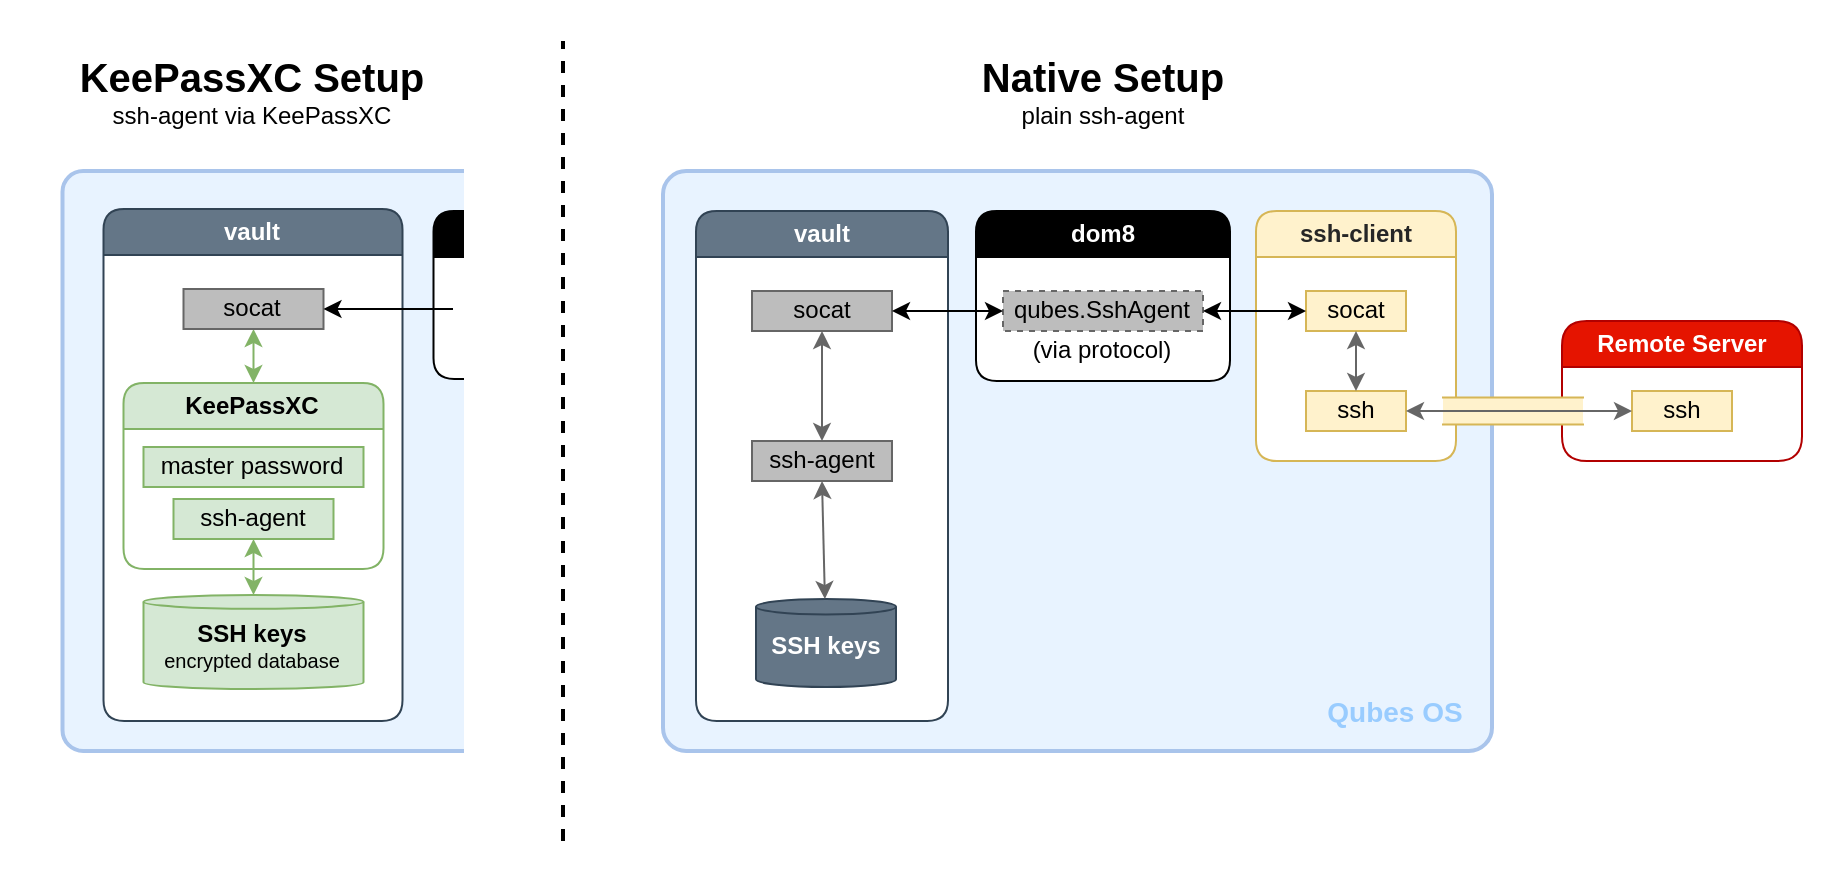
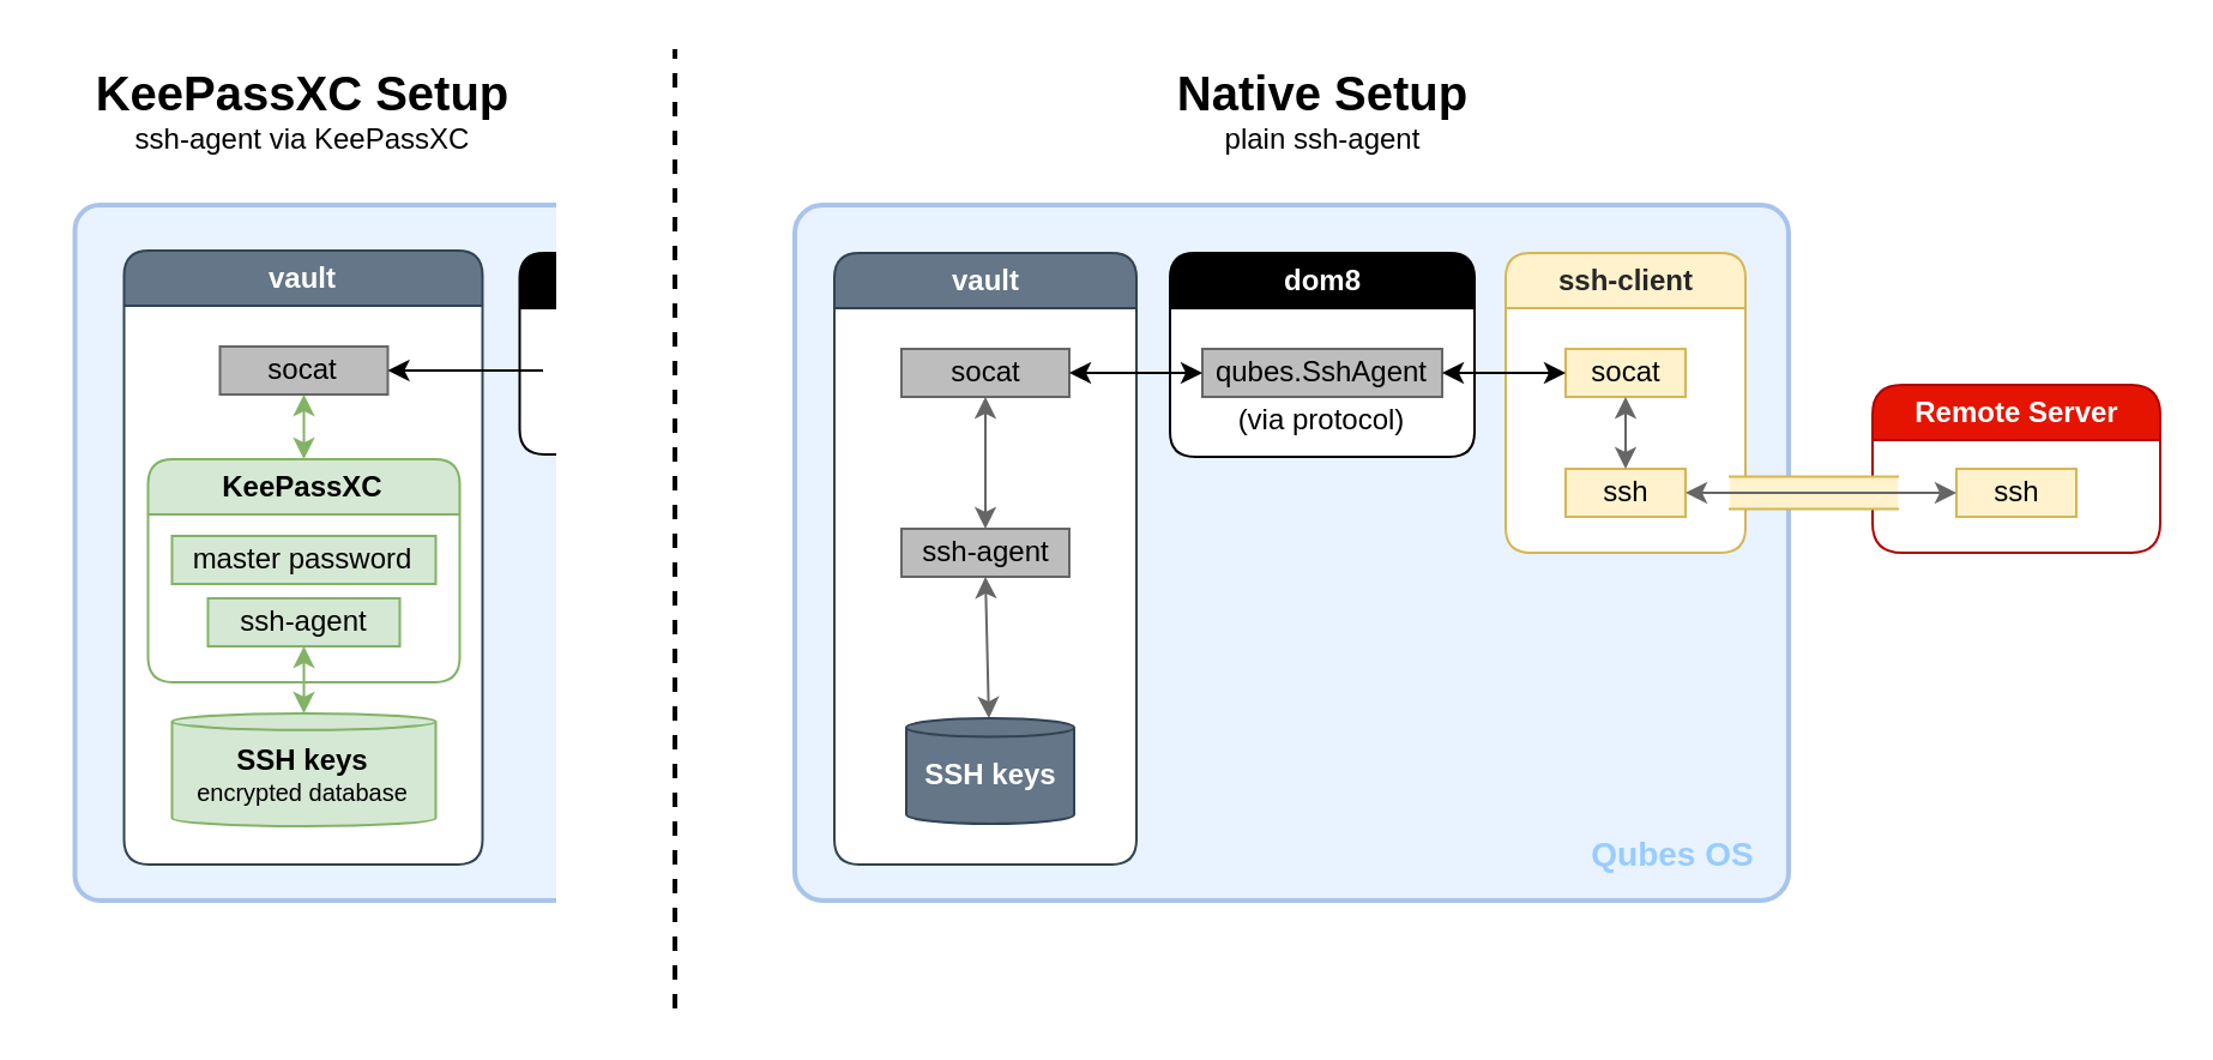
  <mxCell id="0" />
  <mxCell id="1" parent="0" />
  <mxCell id="2" value="" style="rounded=1;whiteSpace=wrap;html=1;shadow=0;glass=0;sketch=0;strokeWidth=2;arcSize=4;fillColor=#E8F3FF;strokeColor=#A9C4EB;" parent="1" vertex="1"><mxGeometry x="30.75" y="85" width="259.25" height="290" as="geometry" /></mxCell>
  <mxCell id="3" value="vault" style="swimlane;whiteSpace=wrap;html=1;rounded=1;shadow=0;glass=0;comic=0;startSize=23;swimlaneFillColor=#ffffff;fontColor=#ffffff;fillColor=#647687;strokeColor=#314354;" parent="1" vertex="1"><mxGeometry x="51.25" y="104" width="149.5" height="256" as="geometry"><mxRectangle x="878" y="40" width="170" height="23" as="alternateBounds" /></mxGeometry></mxCell>
  <mxCell id="4" value="" style="endArrow=classic;startArrow=classic;html=1;strokeColor=#82b366;entryX=0.5;entryY=1;entryDx=0;entryDy=0;gradientColor=#97d077;fillColor=#d5e8d4;" parent="3" target="12" edge="1"><mxGeometry width="50" height="50" relative="1" as="geometry"><mxPoint x="75" y="87" as="sourcePoint" /><mxPoint x="138" y="70" as="targetPoint" /></mxGeometry></mxCell>
  <mxCell id="5" value="KeePassXC" style="swimlane;whiteSpace=wrap;html=1;rounded=1;shadow=0;glass=0;comic=0;startSize=23;swimlaneFillColor=#ffffff;fillColor=#d5e8d4;strokeColor=#82b366;" parent="3" vertex="1"><mxGeometry x="10" y="87" width="130" height="93" as="geometry"><mxRectangle x="878" y="40" width="170" height="23" as="alternateBounds" /></mxGeometry></mxCell>
  <mxCell id="6" value="" style="shape=cylinder3;whiteSpace=wrap;html=1;boundedLbl=1;backgroundOutline=1;size=3.429;rounded=0;glass=0;comic=0;strokeColor=#82b366;strokeWidth=1;fillColor=#d5e8d4;noLabel=1;fontColor=none;" parent="5" vertex="1"><mxGeometry x="10" y="106" width="110" height="47" as="geometry" /></mxCell>
  <mxCell id="7" value="&lt;div style=&quot;font-size: 11px&quot;&gt;&lt;font size=&quot;1&quot;&gt;&lt;b&gt;&lt;font style=&quot;font-size: 12px&quot; face=&quot;Helvetica&quot;&gt;SSH keys&lt;/font&gt;&lt;/b&gt;&lt;/font&gt;&lt;/div&gt;&lt;div style=&quot;font-size: 10px&quot;&gt;&lt;font style=&quot;font-size: 10px&quot; face=&quot;Helvetica&quot;&gt;encrypted database&lt;br&gt;&lt;/font&gt;&lt;/div&gt;" style="text;html=1;strokeColor=none;fillColor=none;align=center;verticalAlign=middle;whiteSpace=wrap;rounded=0;glass=0;comic=0;" parent="5" vertex="1"><mxGeometry x="10" y="112" width="110" height="40" as="geometry" /></mxCell>
  <mxCell id="8" value="" style="rounded=0;whiteSpace=wrap;html=1;glass=0;comic=0;strokeWidth=1;fillColor=#d5e8d4;strokeColor=#82b366;" parent="5" vertex="1"><mxGeometry x="25" y="58" width="80" height="20" as="geometry" /></mxCell>
  <mxCell id="9" value="&lt;div&gt;ssh-agent&lt;/div&gt;" style="text;html=1;strokeColor=none;fillColor=none;align=center;verticalAlign=middle;whiteSpace=wrap;rounded=0;glass=0;comic=0;" parent="5" vertex="1"><mxGeometry x="32.5" y="58" width="65" height="20" as="geometry" /></mxCell>
  <mxCell id="10" value="" style="endArrow=classic;startArrow=classic;html=1;entryX=0.5;entryY=1;entryDx=0;entryDy=0;strokeColor=#82b366;fillColor=#d5e8d4;" parent="5" source="6" target="8" edge="1"><mxGeometry width="50" height="50" relative="1" as="geometry"><mxPoint x="257" y="-40" as="sourcePoint" /><mxPoint x="-576" y="-60" as="targetPoint" /><Array as="points"><mxPoint x="65" y="83" /></Array></mxGeometry></mxCell>
  <mxCell id="11" value="&lt;div&gt;master password&lt;br&gt;&lt;/div&gt;" style="text;html=1;strokeColor=#82b366;fillColor=#d5e8d4;align=center;verticalAlign=middle;whiteSpace=wrap;rounded=0;glass=0;comic=0;" parent="5" vertex="1"><mxGeometry x="10" y="32" width="110" height="20" as="geometry" /></mxCell>
  <mxCell id="12" value="socat" style="rounded=0;whiteSpace=wrap;html=1;glass=0;comic=0;strokeWidth=1;fillColor=#BDBDBD;strokeColor=#666666;" parent="3" vertex="1"><mxGeometry x="40" y="40" width="70" height="20" as="geometry" /></mxCell>
  <mxCell id="13" value="&lt;div&gt;&lt;b&gt;&lt;font style=&quot;font-size: 20px&quot;&gt;KeePassXC Setup&lt;/font&gt;&lt;/b&gt;&lt;/div&gt;&lt;div&gt;ssh-agent via KeePassXC&lt;/div&gt;" style="text;html=1;strokeColor=none;fillColor=none;align=center;verticalAlign=middle;whiteSpace=wrap;rounded=0;" parent="1" vertex="1"><mxGeometry x="20" y="21" width="212" height="50" as="geometry" /></mxCell>
  <mxCell id="14" value="" style="rounded=1;whiteSpace=wrap;html=1;shadow=0;glass=0;sketch=0;strokeWidth=2;arcSize=4;fillColor=#E8F3FF;strokeColor=#A9C4EB;" parent="1" vertex="1"><mxGeometry x="331" y="85" width="414.5" height="290" as="geometry" /></mxCell>
  <mxCell id="15" value="vault" style="swimlane;whiteSpace=wrap;html=1;rounded=1;shadow=0;glass=0;comic=0;startSize=23;swimlaneFillColor=#ffffff;fontColor=#ffffff;fillColor=#647687;strokeColor=#314354;" parent="1" vertex="1"><mxGeometry x="347.5" y="105" width="126" height="255" as="geometry" /></mxCell>
  <mxCell id="16" value="" style="swimlane;whiteSpace=wrap;html=1;rounded=1;shadow=0;glass=0;comic=0;startSize=23;swimlaneFillColor=#ffffff;fillColor=#000000;" parent="15" vertex="1"><mxGeometry x="-131.25" width="59.25" height="84" as="geometry"><mxRectangle x="337" y="40" width="120" height="23" as="alternateBounds" /></mxGeometry></mxCell>
  <mxCell id="17" value="" style="rounded=0;whiteSpace=wrap;html=1;shadow=0;glass=0;sketch=0;strokeWidth=2;strokeColor=#FFFFFF;" parent="15" vertex="1"><mxGeometry x="-115" y="-46.5" width="65" height="330" as="geometry" /></mxCell>
  <mxCell id="18" value="" style="shape=cylinder3;whiteSpace=wrap;html=1;boundedLbl=1;backgroundOutline=1;size=3.857;rounded=0;glass=0;comic=0;strokeColor=#314354;strokeWidth=1;fillColor=#647687;fontColor=#ffffff;" parent="15" vertex="1"><mxGeometry x="30" y="194" width="70" height="44" as="geometry" /></mxCell>
  <mxCell id="19" value="socat" style="rounded=0;whiteSpace=wrap;html=1;glass=0;comic=0;strokeWidth=1;fillColor=#BDBDBD;strokeColor=#666666;" parent="15" vertex="1"><mxGeometry x="28" y="40" width="70" height="20" as="geometry" /></mxCell>
  <mxCell id="20" value="ssh-agent" style="rounded=0;whiteSpace=wrap;html=1;glass=0;comic=0;strokeWidth=1;fillColor=#BDBDBD;strokeColor=#666666;" parent="15" vertex="1"><mxGeometry x="28" y="115" width="70" height="20" as="geometry" /></mxCell>
  <mxCell id="21" value="" style="endArrow=classic;startArrow=classic;html=1;entryX=0.5;entryY=1;entryDx=0;entryDy=0;strokeColor=#666666;" parent="15" source="18" target="20" edge="1"><mxGeometry width="50" height="50" relative="1" as="geometry"><mxPoint x="70" y="220" as="sourcePoint" /><mxPoint x="120" y="170" as="targetPoint" /></mxGeometry></mxCell>
  <mxCell id="22" value="&lt;div&gt;&lt;b&gt;SSH keys&lt;/b&gt;&lt;/div&gt;" style="text;html=1;strokeColor=none;fillColor=none;align=center;verticalAlign=middle;whiteSpace=wrap;rounded=0;glass=0;comic=0;fontColor=#FFFFFF;" parent="15" vertex="1"><mxGeometry x="30" y="208" width="70" height="20" as="geometry" /></mxCell>
  <mxCell id="23" value="" style="endArrow=classic;startArrow=classic;html=1;strokeColor=#666666;exitX=0.5;exitY=0;exitDx=0;exitDy=0;" parent="15" source="20" edge="1"><mxGeometry width="50" height="50" relative="1" as="geometry"><mxPoint x="-32.5" y="150" as="sourcePoint" /><mxPoint x="63" y="60" as="targetPoint" /></mxGeometry></mxCell>
  <mxCell id="24" value="&lt;font color=&quot;#262626&quot;&gt;ssh-client&lt;/font&gt;" style="swimlane;whiteSpace=wrap;html=1;rounded=1;shadow=0;glass=0;comic=0;strokeColor=#d6b656;fillColor=#fff2cc;startSize=23;swimlaneFillColor=#ffffff;" parent="1" vertex="1"><mxGeometry x="627.5" y="105" width="100" height="125" as="geometry"><mxRectangle x="337" y="40" width="120" height="23" as="alternateBounds" /></mxGeometry></mxCell>
  <mxCell id="25" value="socat" style="rounded=0;whiteSpace=wrap;html=1;glass=0;comic=0;strokeWidth=1;fillColor=#fff2cc;strokeColor=#d6b656;" parent="24" vertex="1"><mxGeometry x="25" y="40" width="50" height="20" as="geometry" /></mxCell>
  <mxCell id="26" value="ssh" style="rounded=0;whiteSpace=wrap;html=1;glass=0;comic=0;strokeWidth=1;fillColor=#fff2cc;strokeColor=#d6b656;" parent="24" vertex="1"><mxGeometry x="25" y="90" width="50" height="20" as="geometry" /></mxCell>
  <mxCell id="27" value="" style="endArrow=classic;startArrow=classic;html=1;strokeColor=#666666;entryX=0.5;entryY=1;entryDx=0;entryDy=0;exitX=0.5;exitY=0;exitDx=0;exitDy=0;" parent="24" source="26" target="25" edge="1"><mxGeometry width="50" height="50" relative="1" as="geometry"><mxPoint x="74" y="90" as="sourcePoint" /><mxPoint x="74.06" y="60.3" as="targetPoint" /></mxGeometry></mxCell>
  <mxCell id="28" value="&lt;div style=&quot;font-size: 20px&quot;&gt;&lt;b&gt;&lt;font style=&quot;font-size: 20px&quot;&gt;Native Setup&lt;/font&gt;&lt;/b&gt;&lt;/div&gt;&lt;div&gt;plain ssh-agent&lt;br&gt;&lt;/div&gt;" style="text;html=1;strokeColor=none;fillColor=none;align=center;verticalAlign=middle;whiteSpace=wrap;rounded=0;" parent="1" vertex="1"><mxGeometry x="435.5" y="26" width="231" height="40" as="geometry" /></mxCell>
  <mxCell id="29" value="Remote Server" style="swimlane;whiteSpace=wrap;html=1;rounded=1;shadow=0;glass=0;comic=0;strokeColor=#B20000;fillColor=#e51400;startSize=23;swimlaneFillColor=#ffffff;sketch=0;arcSize=18;swimlaneLine=1;fontColor=#ffffff;" parent="1" vertex="1"><mxGeometry x="780.5" y="160" width="120" height="70" as="geometry"><mxRectangle x="337" y="40" width="120" height="23" as="alternateBounds" /></mxGeometry></mxCell>
  <mxCell id="30" value="ssh" style="rounded=0;whiteSpace=wrap;html=1;glass=0;comic=0;strokeWidth=1;fillColor=#fff2cc;strokeColor=#d6b656;" parent="29" vertex="1"><mxGeometry x="35" y="35" width="50" height="20" as="geometry" /></mxCell>
  <mxCell id="31" value="&lt;div&gt;&lt;font color=&quot;#FFFFFF&quot;&gt;dom8&lt;/font&gt;&lt;/div&gt;" style="swimlane;whiteSpace=wrap;html=1;rounded=1;shadow=0;glass=0;comic=0;startSize=23;swimlaneFillColor=#ffffff;fillColor=#000000;" parent="1" vertex="1"><mxGeometry x="487.5" y="105" width="127" height="85" as="geometry"><mxRectangle x="337" y="40" width="120" height="23" as="alternateBounds" /></mxGeometry></mxCell>
- <mxCell id="32" value="qubes.SshAgent" style="rounded=0;whiteSpace=wrap;html=1;glass=0;comic=0;strokeWidth=1;fillColor=#BDBDBD;strokeColor=#666666;dashed=1;" parent="31" vertex="1"><mxGeometry x="13.5" y="40" width="100" height="20" as="geometry" /></mxCell>
+ <mxCell id="32" value="qubes.SshAgent" style="rounded=0;whiteSpace=wrap;html=1;glass=0;comic=0;strokeWidth=1;fillColor=#BDBDBD;strokeColor=#666666;" parent="31" vertex="1"><mxGeometry x="13.5" y="40" width="100" height="20" as="geometry" /></mxCell>
  <mxCell id="33" value="&lt;div&gt;&lt;font style=&quot;font-size: 12px&quot;&gt;(via protocol)&lt;/font&gt;&lt;/div&gt;" style="text;html=1;strokeColor=none;fillColor=none;align=center;verticalAlign=middle;whiteSpace=wrap;rounded=0;glass=0;comic=0;" parent="31" vertex="1"><mxGeometry x="12.75" y="60" width="101.5" height="20" as="geometry" /></mxCell>
  <mxCell id="34" value="" style="endArrow=classic;startArrow=classic;html=1;entryX=0;entryY=0.5;entryDx=0;entryDy=0;exitX=1;exitY=0.5;exitDx=0;exitDy=0;" parent="1" source="19" target="32" edge="1"><mxGeometry width="50" height="50" relative="1" as="geometry"><mxPoint x="445.5" y="145" as="sourcePoint" /><mxPoint x="611" y="155" as="targetPoint" /></mxGeometry></mxCell>
  <mxCell id="35" value="" style="endArrow=classic;startArrow=classic;html=1;entryX=0;entryY=0.5;entryDx=0;entryDy=0;exitX=1;exitY=0.5;exitDx=0;exitDy=0;" parent="1" source="32" target="25" edge="1"><mxGeometry width="50" height="50" relative="1" as="geometry"><mxPoint x="455.5" y="155" as="sourcePoint" /><mxPoint x="511" y="155" as="targetPoint" /></mxGeometry></mxCell>
  <mxCell id="36" value="" style="shape=partialRectangle;whiteSpace=wrap;html=1;left=0;right=0;fillColor=#fff2cc;rounded=1;shadow=0;glass=0;sketch=0;strokeColor=#d6b656;" parent="1" vertex="1"><mxGeometry x="721" y="198.25" width="70" height="13.5" as="geometry" /></mxCell>
  <mxCell id="37" value="" style="endArrow=classic;startArrow=classic;html=1;strokeColor=#666666;entryX=1;entryY=0.5;entryDx=0;entryDy=0;exitX=0;exitY=0.5;exitDx=0;exitDy=0;" parent="1" source="30" target="26" edge="1"><mxGeometry width="50" height="50" relative="1" as="geometry"><mxPoint x="687.5" y="205" as="sourcePoint" /><mxPoint x="687.5" y="175" as="targetPoint" /></mxGeometry></mxCell>
  <mxCell id="38" value="" style="endArrow=classic;startArrow=none;html=1;startFill=0;entryX=1;entryY=0.5;entryDx=0;entryDy=0;" parent="1" target="12" edge="1"><mxGeometry width="50" height="50" relative="1" as="geometry"><mxPoint x="226" y="154" as="sourcePoint" /><mxPoint x="49.25" y="173.5" as="targetPoint" /></mxGeometry></mxCell>
  <mxCell id="39" value="" style="endArrow=none;html=1;dashed=1;strokeWidth=2;" parent="1" edge="1"><mxGeometry width="50" height="50" relative="1" as="geometry"><mxPoint x="281" y="420" as="sourcePoint" /><mxPoint x="281" y="20" as="targetPoint" /></mxGeometry></mxCell>
  <mxCell id="40" value="&lt;b style=&quot;font-size: 14px;&quot;&gt;&lt;font style=&quot;font-size: 14px;&quot;&gt;Qubes OS&lt;/font&gt;&lt;/b&gt;" style="text;html=1;strokeColor=none;fillColor=none;align=center;verticalAlign=middle;whiteSpace=wrap;rounded=0;dashed=1;fontColor=#99CCFF;fontSize=14;" vertex="1" parent="1"><mxGeometry x="661" y="347" width="73" height="18" as="geometry" /></mxCell>
